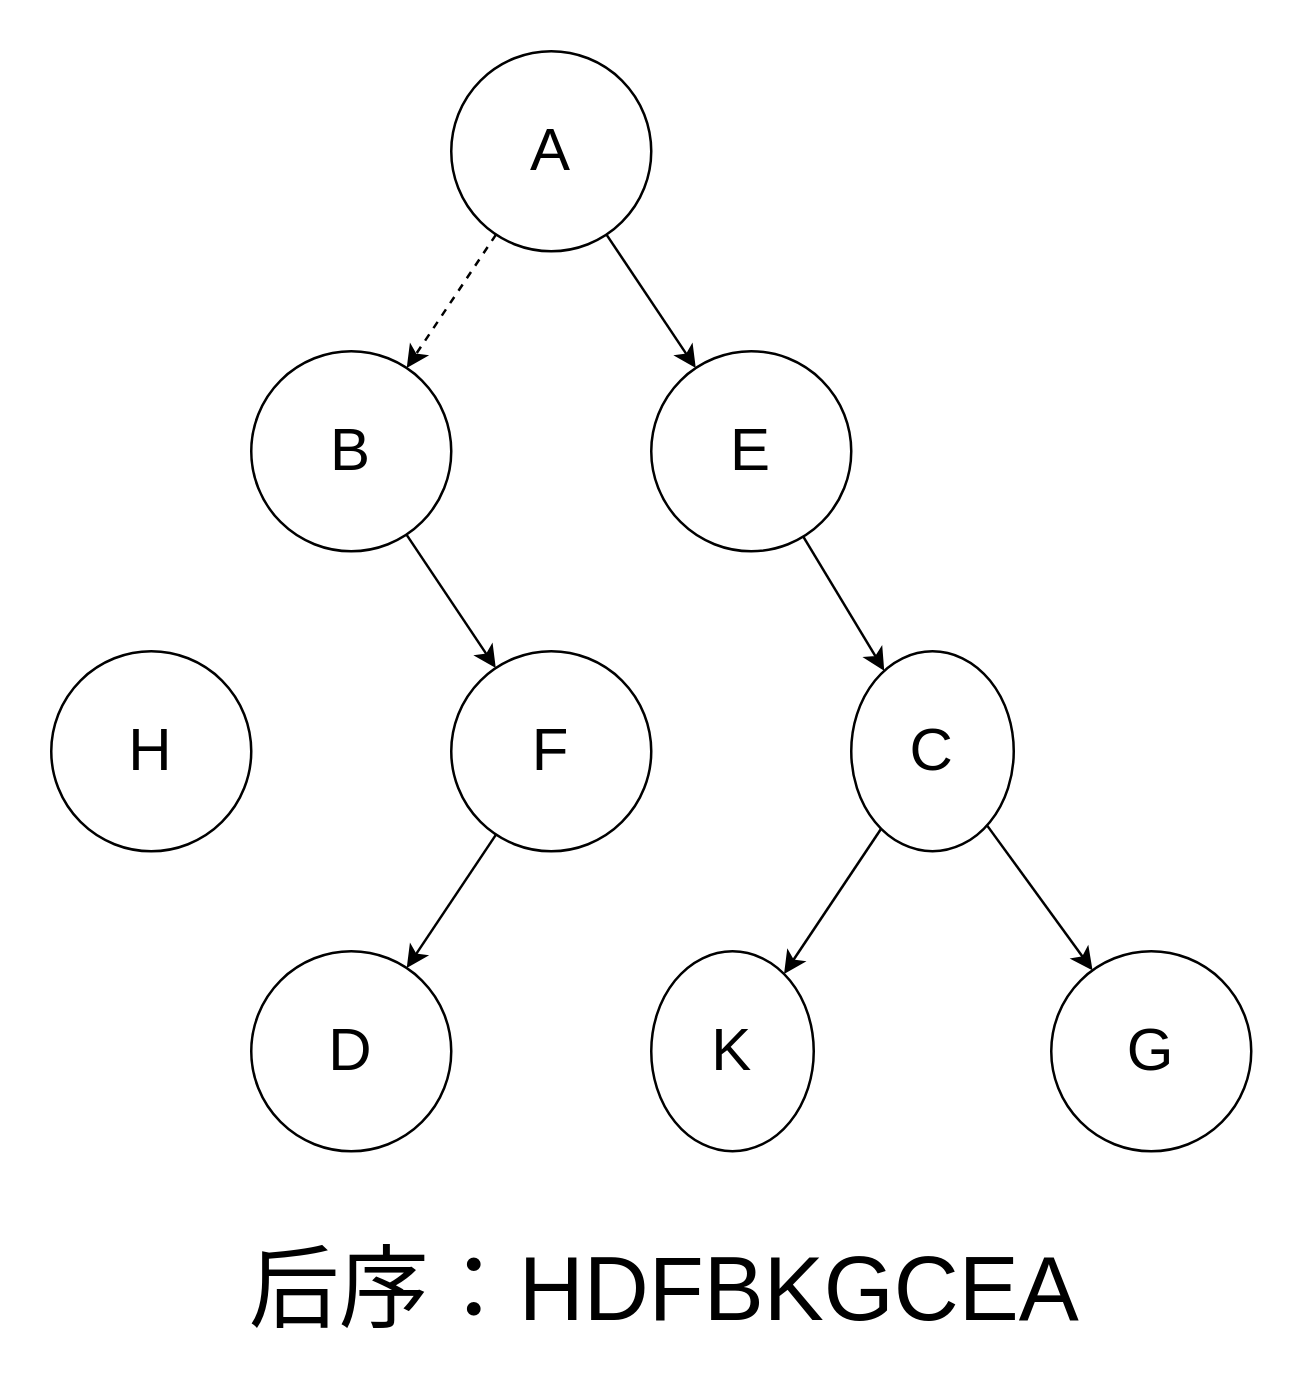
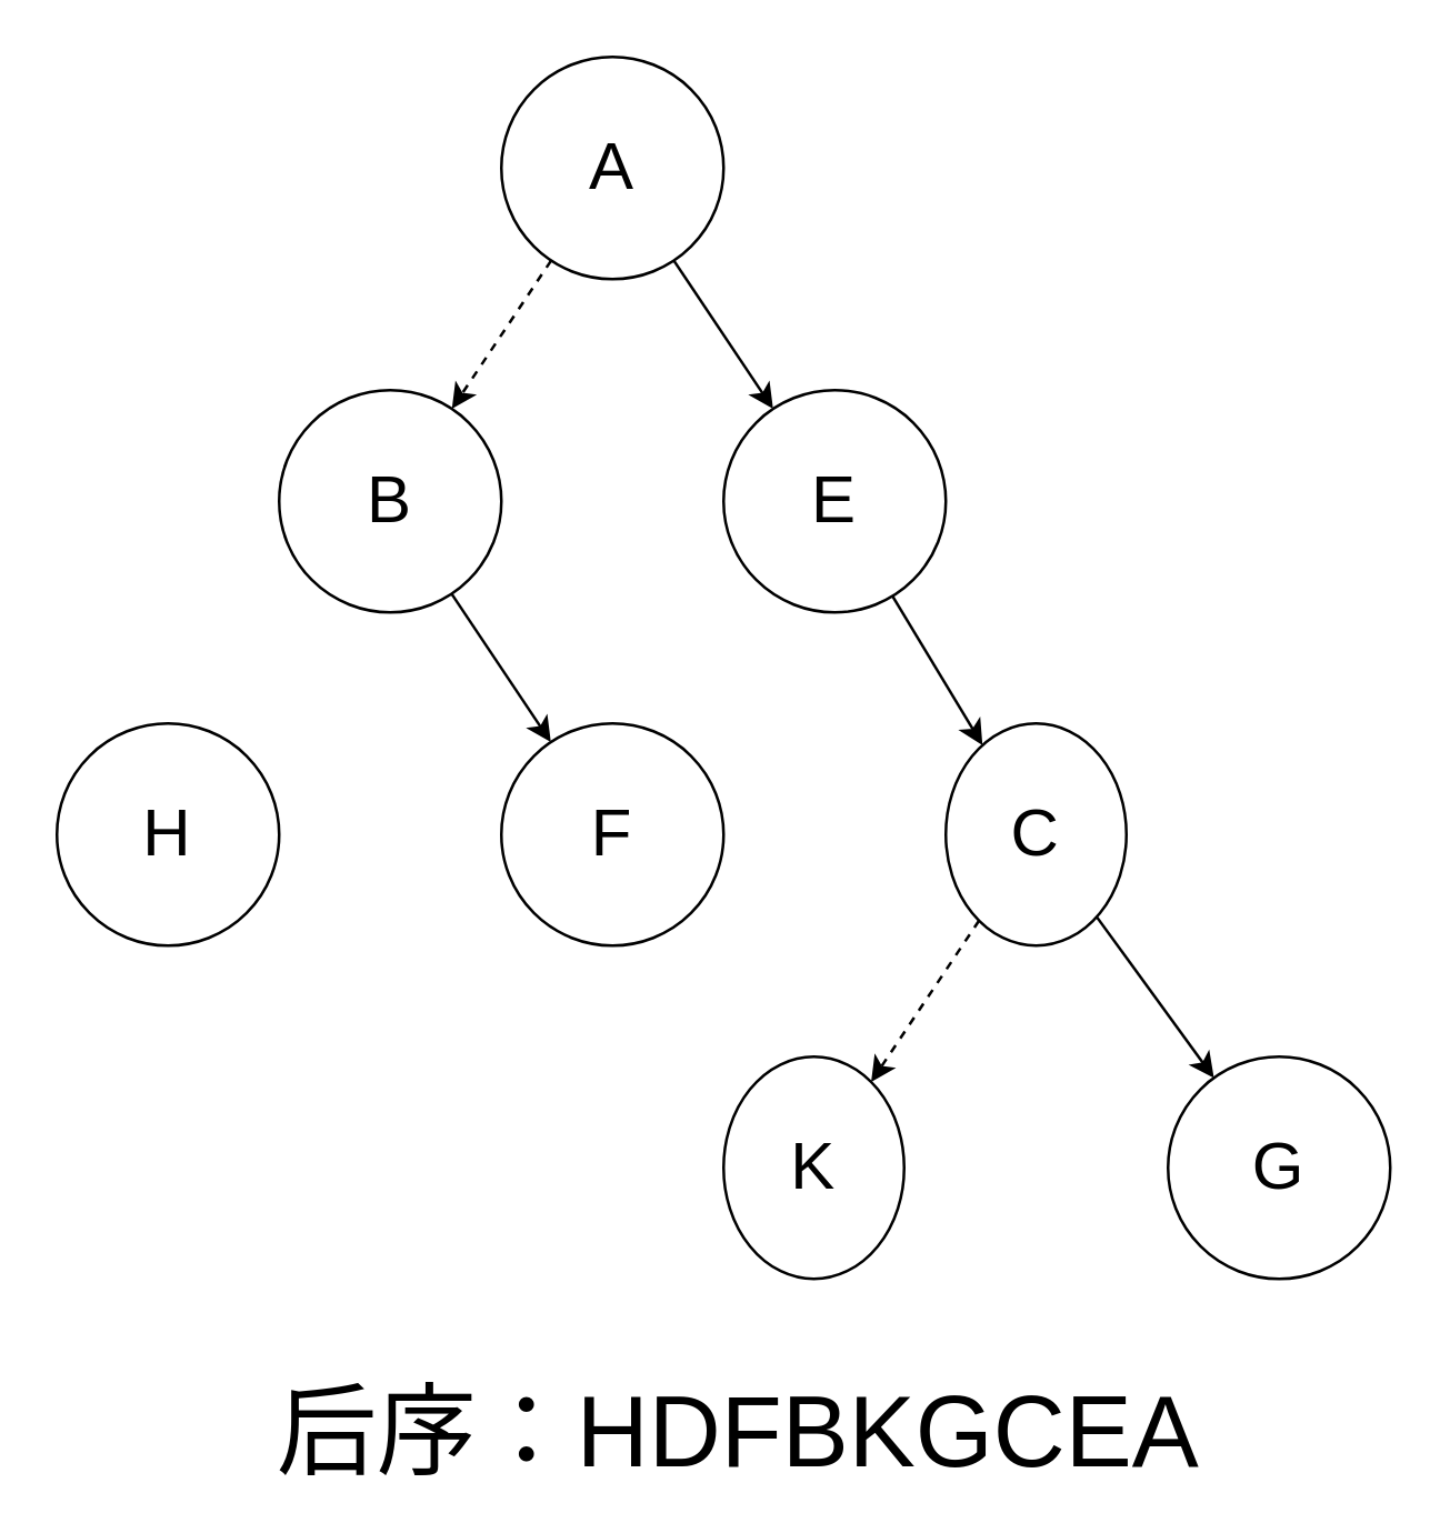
  <mxCell id="0" />
  <mxCell id="1" parent="0" />
  <mxCell id="2" style="edgeStyle=none;rounded=0;orthogonalLoop=1;jettySize=auto;html=1;dashed=1;" parent="1" source="4" target="6" edge="1"><mxGeometry relative="1" as="geometry" /></mxCell>
  <mxCell id="3" style="edgeStyle=none;rounded=0;orthogonalLoop=1;jettySize=auto;html=1;" parent="1" source="4" target="9" edge="1"><mxGeometry relative="1" as="geometry" /></mxCell>
  <mxCell id="4" value="&lt;font style=&quot;font-size: 24px&quot;&gt;A&lt;/font&gt;" style="ellipse;whiteSpace=wrap;html=1;aspect=fixed;" parent="1" vertex="1"><mxGeometry x="180" y="20" width="80" height="80" as="geometry" /></mxCell>
  <mxCell id="5" style="edgeStyle=none;rounded=0;orthogonalLoop=1;jettySize=auto;html=1;" parent="1" source="6" target="16" edge="1"><mxGeometry relative="1" as="geometry" /></mxCell>
  <mxCell id="6" value="&lt;font style=&quot;font-size: 24px&quot;&gt;B&lt;/font&gt;" style="ellipse;whiteSpace=wrap;html=1;aspect=fixed;" parent="1" vertex="1"><mxGeometry x="100" y="140" width="80" height="80" as="geometry" /></mxCell>
  <mxCell id="7" value="&lt;font style=&quot;font-size: 24px&quot;&gt;H&lt;/font&gt;" style="ellipse;whiteSpace=wrap;html=1;aspect=fixed;" parent="1" vertex="1"><mxGeometry x="20" y="260" width="80" height="80" as="geometry" /></mxCell>
  <mxCell id="8" style="edgeStyle=none;rounded=0;orthogonalLoop=1;jettySize=auto;html=1;" parent="1" source="9" target="11" edge="1"><mxGeometry relative="1" as="geometry" /></mxCell>
  <mxCell id="9" value="&lt;font style=&quot;font-size: 24px&quot;&gt;E&lt;/font&gt;" style="ellipse;whiteSpace=wrap;html=1;aspect=fixed;" parent="1" vertex="1"><mxGeometry x="260" y="140" width="80" height="80" as="geometry" /></mxCell>
- <mxCell id="10" style="edgeStyle=none;rounded=0;orthogonalLoop=1;jettySize=auto;html=1;" parent="1" source="11" target="13" edge="1"><mxGeometry relative="1" as="geometry" /></mxCell>
+ <mxCell id="10" style="edgeStyle=none;rounded=0;orthogonalLoop=1;jettySize=auto;html=1;dashed=1;" parent="1" source="11" target="13" edge="1"><mxGeometry relative="1" as="geometry" /></mxCell>
  <mxCell id="11" value="&lt;font style=&quot;font-size: 24px&quot;&gt;C&lt;/font&gt;" style="ellipse;whiteSpace=wrap;html=1;aspect=fixed;" parent="1" vertex="1"><mxGeometry x="340" y="260" width="65" height="80" as="geometry" /></mxCell>
  <mxCell id="12" style="edgeStyle=none;rounded=0;orthogonalLoop=1;jettySize=auto;html=1;" parent="1" source="11" target="14" edge="1"><mxGeometry relative="1" as="geometry" /></mxCell>
  <mxCell id="13" value="&lt;font style=&quot;font-size: 24px&quot;&gt;K&lt;/font&gt;" style="ellipse;whiteSpace=wrap;html=1;aspect=fixed;" parent="1" vertex="1"><mxGeometry x="260" y="380" width="65" height="80" as="geometry" /></mxCell>
  <mxCell id="14" value="&lt;font style=&quot;font-size: 24px&quot;&gt;G&lt;/font&gt;" style="ellipse;whiteSpace=wrap;html=1;aspect=fixed;" parent="1" vertex="1"><mxGeometry x="420" y="380" width="80" height="80" as="geometry" /></mxCell>
- <mxCell id="15" style="edgeStyle=none;rounded=0;orthogonalLoop=1;jettySize=auto;html=1;" parent="1" source="16" target="17" edge="1"><mxGeometry relative="1" as="geometry" /></mxCell>
  <mxCell id="16" value="&lt;font style=&quot;font-size: 24px&quot;&gt;F&lt;/font&gt;" style="ellipse;whiteSpace=wrap;html=1;aspect=fixed;" parent="1" vertex="1"><mxGeometry x="180" y="260" width="80" height="80" as="geometry" /></mxCell>
- <mxCell id="17" value="&lt;font style=&quot;font-size: 24px&quot;&gt;D&lt;/font&gt;" style="ellipse;whiteSpace=wrap;html=1;aspect=fixed;" parent="1" vertex="1"><mxGeometry x="100" y="380" width="80" height="80" as="geometry" /></mxCell>
  <mxCell id="18" value="&lt;span style=&quot;font-size: 36px&quot;&gt;后序：HDFBKGCEA&lt;/span&gt;" style="text;html=1;align=center;verticalAlign=middle;resizable=0;points=[];autosize=1;strokeColor=none;" parent="1" vertex="1"><mxGeometry x="90" y="500" width="350" height="30" as="geometry" /></mxCell>
